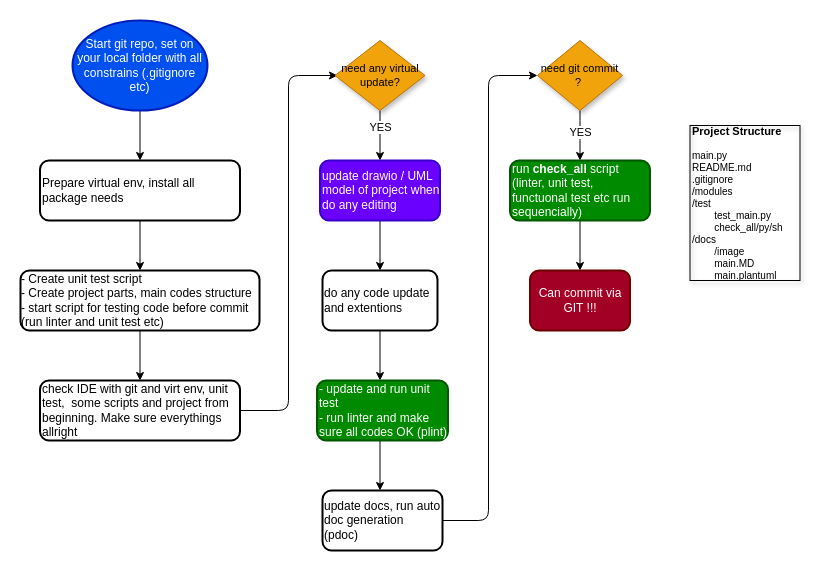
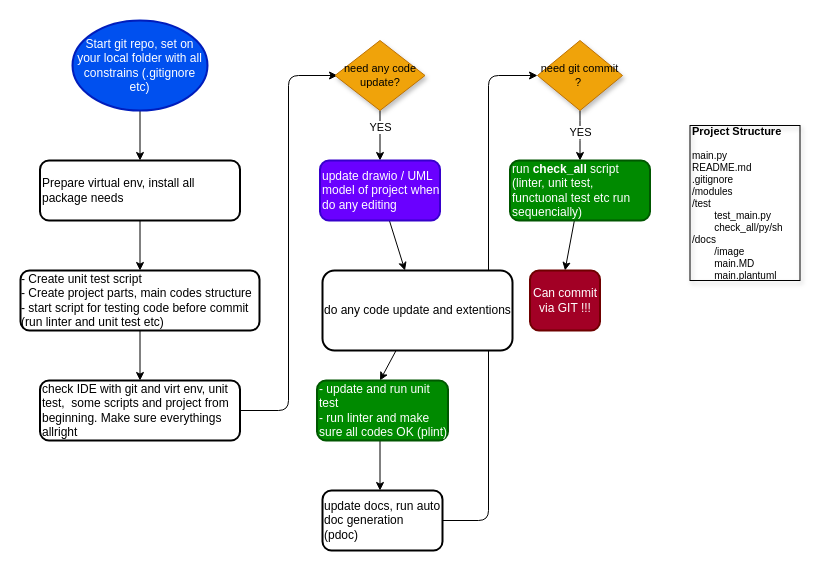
  <mxCell id="0" />
  <mxCell id="1" parent="0" />
  <mxCell id="2" value="" style="edgeStyle=none;html=1;" parent="1" source="3" target="7" edge="1"><mxGeometry relative="1" as="geometry" /></mxCell>
  <mxCell id="3" value="Start git repo, set on your local folder with all constrains (.gitignore etc)" style="strokeWidth=2;html=1;shape=mxgraph.flowchart.start_1;whiteSpace=wrap;fillColor=#0050ef;fontColor=#ffffff;strokeColor=#001DBC;" parent="1" vertex="1"><mxGeometry x="72" y="20" width="135" height="90" as="geometry" /></mxCell>
  <mxCell id="4" style="edgeStyle=none;html=1;exitX=0.5;exitY=1;exitDx=0;exitDy=0;entryX=0.5;entryY=0;entryDx=0;entryDy=0;" parent="1" source="5" target="8" edge="1"><mxGeometry relative="1" as="geometry" /></mxCell>
  <mxCell id="5" value="&lt;div style=&quot;text-align: left&quot;&gt;&lt;span&gt;- Create unit test script&amp;nbsp;&lt;/span&gt;&lt;/div&gt;&lt;div style=&quot;text-align: left&quot;&gt;&lt;span&gt;- Create project parts, main codes structure&amp;nbsp;&lt;/span&gt;&lt;/div&gt;&lt;div style=&quot;text-align: left&quot;&gt;-&amp;nbsp;start script for testing code before commit (run linter and unit test etc)&lt;/div&gt;" style="rounded=1;whiteSpace=wrap;html=1;strokeWidth=2;" parent="1" vertex="1"><mxGeometry x="20" y="270" width="239" height="60" as="geometry" /></mxCell>
  <mxCell id="6" value="" style="edgeStyle=none;html=1;entryX=0.5;entryY=0;entryDx=0;entryDy=0;" parent="1" source="7" target="5" edge="1"><mxGeometry relative="1" as="geometry"><mxPoint x="124.5" y="250" as="targetPoint" /></mxGeometry></mxCell>
  <mxCell id="7" value="&lt;span&gt;Prepare virtual env, install all package needs&lt;/span&gt;" style="rounded=1;whiteSpace=wrap;html=1;strokeWidth=2;align=left;" parent="1" vertex="1"><mxGeometry x="39.5" y="160" width="200" height="60" as="geometry" /></mxCell>
  <mxCell id="8" value="check IDE with git and virt env, unit test,&amp;nbsp; some scripts and project from beginning. Make sure everythings allright" style="whiteSpace=wrap;html=1;align=left;rounded=1;strokeWidth=2;" parent="1" vertex="1"><mxGeometry x="39.5" y="380" width="200" height="60" as="geometry" /></mxCell>
  <mxCell id="9" value="&lt;div&gt;&lt;b&gt;&lt;font&gt;&lt;font style=&quot;font-size: 11px&quot;&gt;Project Structure&lt;br&gt;&lt;/font&gt;&lt;br&gt;&lt;/font&gt;&lt;/b&gt;&lt;/div&gt;&lt;div&gt;&lt;font style=&quot;font-size: 10px&quot;&gt;main.py&lt;br&gt;README.md&lt;br&gt;.gitignore&lt;/font&gt;&lt;/div&gt;&lt;div&gt;&lt;font style=&quot;font-size: 10px&quot;&gt;/modules&lt;/font&gt;&lt;/div&gt;&lt;div&gt;/test&lt;/div&gt;&lt;div&gt;&lt;div&gt;&lt;span style=&quot;white-space: pre&quot;&gt;&#09;&lt;/span&gt;test_main.py&lt;/div&gt;&lt;div&gt;&lt;span style=&quot;white-space: pre&quot;&gt;&#09;&lt;/span&gt;check_all/py/sh&lt;/div&gt;&lt;/div&gt;&lt;div&gt;&lt;font style=&quot;font-size: 10px&quot;&gt;/docs&lt;/font&gt;&lt;/div&gt;&lt;div&gt;&lt;font style=&quot;font-size: 10px&quot;&gt;&lt;span&gt;&#09;&lt;/span&gt;&lt;span style=&quot;white-space: pre&quot;&gt;&#09;&lt;/span&gt;/image&lt;/font&gt;&lt;/div&gt;&lt;div&gt;&lt;font style=&quot;font-size: 10px&quot;&gt;&lt;span&gt;&#09;&lt;/span&gt;&lt;span&gt;&#09;&lt;/span&gt;&lt;span style=&quot;white-space: pre&quot;&gt;&#09;&lt;/span&gt;main.MD&lt;/font&gt;&lt;/div&gt;&lt;div&gt;&lt;font style=&quot;font-size: 10px&quot;&gt;&lt;span&gt;&#09;&lt;/span&gt;&lt;span&gt;&#09;&lt;/span&gt;&lt;span style=&quot;white-space: pre&quot;&gt;&#09;&lt;/span&gt;main.plantuml&lt;/font&gt;&lt;/div&gt;" style="text;html=1;strokeColor=default;fillColor=none;align=left;verticalAlign=middle;whiteSpace=wrap;rounded=0;shadow=1;fontSize=10;" parent="1" vertex="1"><mxGeometry x="689.5" y="125" width="110" height="155" as="geometry" /></mxCell>
  <mxCell id="10" value="" style="edgeStyle=elbowEdgeStyle;elbow=horizontal;endArrow=classic;html=1;fontFamily=Helvetica;fontSize=11;exitX=1;exitY=0.5;exitDx=0;exitDy=0;entryX=0;entryY=0.5;entryDx=0;entryDy=0;" parent="1" source="8" edge="1"><mxGeometry width="50" height="50" relative="1" as="geometry"><mxPoint x="389.5" y="230" as="sourcePoint" /><mxPoint x="337" y="75" as="targetPoint" /></mxGeometry></mxCell>
  <mxCell id="11" style="edgeStyle=none;html=1;entryX=0.5;entryY=0;entryDx=0;entryDy=0;fontFamily=Helvetica;fontSize=11;" parent="1" source="13" edge="1"><mxGeometry relative="1" as="geometry"><mxPoint x="379.5" y="160" as="targetPoint" /></mxGeometry></mxCell>
  <mxCell id="12" value="YES" style="edgeLabel;html=1;align=center;verticalAlign=middle;resizable=0;points=[];fontSize=11;fontFamily=Helvetica;" parent="11" vertex="1" connectable="0"><mxGeometry x="0.167" relative="1" as="geometry"><mxPoint y="-13" as="offset" /></mxGeometry></mxCell>
- <mxCell id="13" value="need any virtual update?" style="rhombus;whiteSpace=wrap;html=1;shadow=1;fontFamily=Helvetica;fontSize=11;strokeColor=#BD7000;fillColor=#f0a30a;fontColor=#000000;" parent="1" vertex="1"><mxGeometry x="334.5" y="40" width="90" height="70" as="geometry" /></mxCell>
+ <mxCell id="13" value="need any code update?" style="rhombus;whiteSpace=wrap;html=1;shadow=1;fontFamily=Helvetica;fontSize=11;strokeColor=#BD7000;fillColor=#f0a30a;fontColor=#000000;" parent="1" vertex="1"><mxGeometry x="334.5" y="40" width="90" height="70" as="geometry" /></mxCell>
  <mxCell id="14" style="edgeStyle=none;html=1;fontFamily=Helvetica;fontSize=11;" parent="1" source="15" target="24" edge="1"><mxGeometry relative="1" as="geometry" /></mxCell>
  <mxCell id="15" value="update drawio / UML model of project when do any editing" style="rounded=1;whiteSpace=wrap;html=1;align=left;strokeWidth=2;fillColor=#6a00ff;fontColor=#ffffff;strokeColor=#3700CC;" parent="1" vertex="1"><mxGeometry x="319.5" y="160" width="120" height="60" as="geometry" /></mxCell>
  <mxCell id="16" style="edgeStyle=none;html=1;entryX=0.5;entryY=0;entryDx=0;entryDy=0;fontFamily=Helvetica;fontSize=11;" parent="1" source="17" target="18" edge="1"><mxGeometry relative="1" as="geometry" /></mxCell>
  <mxCell id="17" value="run &lt;b&gt;check_all&lt;/b&gt;&amp;nbsp;script (linter, unit test, functuonal test etc run sequencially)" style="whiteSpace=wrap;html=1;align=left;rounded=1;strokeWidth=2;fillColor=#008a00;fontColor=#ffffff;strokeColor=#005700;" parent="1" vertex="1"><mxGeometry x="509.5" y="160" width="140" height="60" as="geometry" /></mxCell>
- <mxCell id="18" value="Can commit via GIT !!!" style="whiteSpace=wrap;html=1;align=center;rounded=1;strokeWidth=2;fillColor=#a20025;fontColor=#ffffff;strokeColor=#6F0000;" parent="1" vertex="1"><mxGeometry x="529.5" y="270" width="100" height="60" as="geometry" /></mxCell>
+ <mxCell id="18" value="Can commit via GIT !!!" style="whiteSpace=wrap;html=1;align=center;rounded=1;strokeWidth=2;fillColor=#a20025;fontColor=#ffffff;strokeColor=#6F0000;" parent="1" vertex="1"><mxGeometry x="529.5" y="270" width="70" height="60" as="geometry" /></mxCell>
  <mxCell id="19" style="edgeStyle=none;html=1;entryX=0.5;entryY=0;entryDx=0;entryDy=0;fontFamily=Helvetica;fontSize=11;" parent="1" source="21" edge="1"><mxGeometry relative="1" as="geometry"><mxPoint x="579.5" y="160" as="targetPoint" /><Array as="points"><mxPoint x="579.5" y="130" /></Array></mxGeometry></mxCell>
  <mxCell id="20" value="YES" style="edgeLabel;html=1;align=center;verticalAlign=middle;resizable=0;points=[];fontSize=11;fontFamily=Helvetica;" parent="19" vertex="1" connectable="0"><mxGeometry x="0.06" relative="1" as="geometry"><mxPoint y="-6" as="offset" /></mxGeometry></mxCell>
  <mxCell id="21" value="need git commit ?&amp;nbsp;" style="rhombus;whiteSpace=wrap;html=1;shadow=1;fontFamily=Helvetica;fontSize=11;strokeColor=#BD7000;fillColor=#f0a30a;fontColor=#000000;" parent="1" vertex="1"><mxGeometry x="537" y="40" width="85" height="70" as="geometry" /></mxCell>
  <mxCell id="22" value="" style="edgeStyle=elbowEdgeStyle;elbow=horizontal;endArrow=classic;html=1;fontFamily=Helvetica;fontSize=11;exitX=1;exitY=0.5;exitDx=0;exitDy=0;entryX=0;entryY=0.5;entryDx=0;entryDy=0;" parent="1" target="21" edge="1"><mxGeometry width="50" height="50" relative="1" as="geometry"><mxPoint x="439.5" y="520" as="sourcePoint" /><mxPoint x="619.5" y="190" as="targetPoint" /></mxGeometry></mxCell>
  <mxCell id="23" value="" style="edgeStyle=none;html=1;" parent="1" source="24" edge="1"><mxGeometry relative="1" as="geometry"><mxPoint x="379.5" y="380" as="targetPoint" /></mxGeometry></mxCell>
- <mxCell id="24" value="&lt;span style=&quot;font-family: &amp;#34;helvetica&amp;#34;&quot;&gt;do any code update and extentions&lt;/span&gt;" style="rounded=1;whiteSpace=wrap;html=1;strokeWidth=2;align=left;" parent="1" vertex="1"><mxGeometry x="322" y="270" width="115" height="60" as="geometry" /></mxCell>
+ <mxCell id="24" value="&lt;span style=&quot;font-family: &amp;#34;helvetica&amp;#34;&quot;&gt;do any code update and extentions&lt;/span&gt;" style="rounded=1;whiteSpace=wrap;html=1;strokeWidth=2;align=left;" parent="1" vertex="1"><mxGeometry x="322" y="270" width="190" height="80" as="geometry" /></mxCell>
  <mxCell id="25" style="edgeStyle=none;html=1;entryX=0.5;entryY=0;entryDx=0;entryDy=0;" parent="1" edge="1"><mxGeometry relative="1" as="geometry"><mxPoint x="379.5" y="440" as="sourcePoint" /><mxPoint x="379.5" y="490" as="targetPoint" /></mxGeometry></mxCell>
  <mxCell id="26" value="update docs, run auto doc generation (pdoc)&amp;nbsp;" style="whiteSpace=wrap;html=1;align=left;rounded=1;strokeWidth=2;" parent="1" vertex="1"><mxGeometry x="322" y="490" width="120" height="60" as="geometry" /></mxCell>
  <mxCell id="27" value="- update and run unit test&lt;br&gt;- run linter and make sure all codes OK (plint)" style="whiteSpace=wrap;html=1;align=left;rounded=1;strokeWidth=2;fillColor=#008a00;fontColor=#ffffff;strokeColor=#005700;" parent="1" vertex="1"><mxGeometry x="316.5" y="380" width="131" height="60" as="geometry" /></mxCell>
